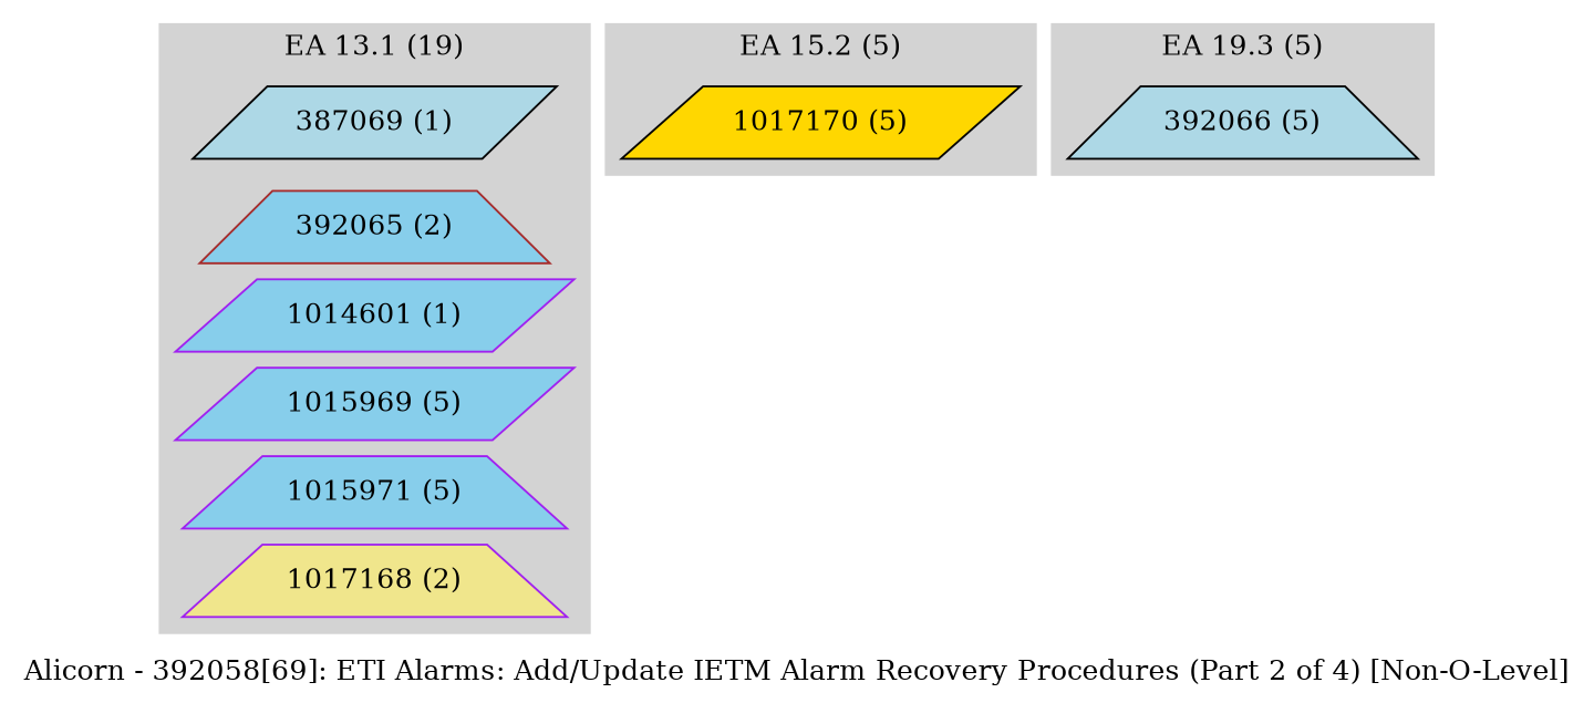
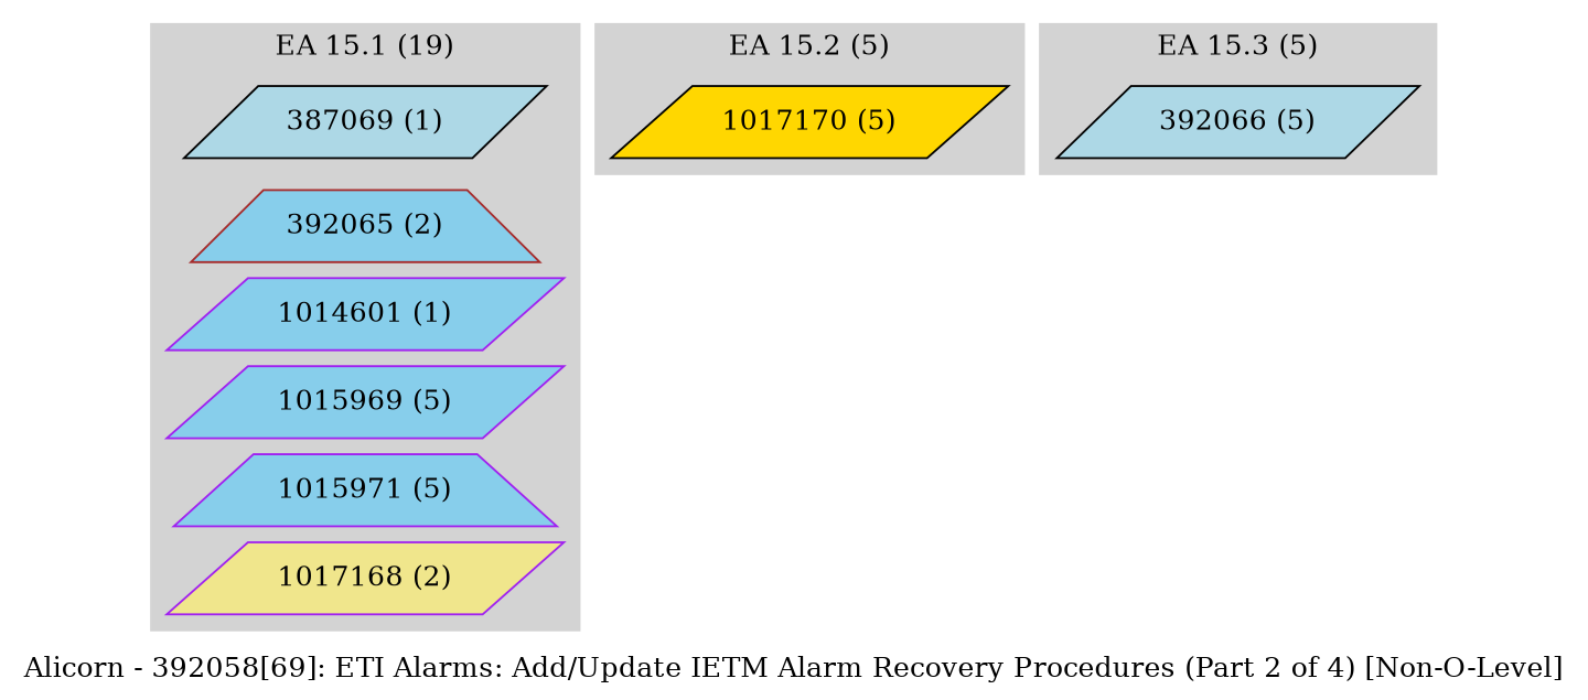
  digraph {
    label="Alicorn - 392058[69]: ETI Alarms: Add/Update IETM Alarm Recovery Procedures (Part 2 of 4) [Non-O-Level]"
    ranksep=.1
    node [color=purple fillcolor=skyblue shape=parallelogram style=filled]
    edge [style=invis]
    "387069 (1)" [color=black fillcolor=lightblue]
    "392065 (2)" [color=brown shape=trapezium]
    "1014601 (1)"
    "1015969 (5)"
    "1015971 (5)" [shape=trapezium]
-   "1017168 (2)" [fillcolor=khaki shape=trapezium]
+   "1017168 (2)" [fillcolor=khaki]
    "1017170 (5)" [color=black fillcolor=gold]
-   "392066 (5)" [color=black fillcolor=lightblue shape=trapezium]
+   "392066 (5)" [color=black fillcolor=lightblue]
    subgraph cluster_1 {
      color=lightgrey
-     label="EA 13.1 (19)"
+     label="EA 15.1 (19)"
      style=filled
      "387069 (1)"
      "392065 (2)"
      "1014601 (1)"
      "1015969 (5)"
      "1015971 (5)"
      "1017168 (2)"
    }
    subgraph cluster_2 {
      color=lightgrey
      label="EA 15.2 (5)"
      style=filled
      "1017170 (5)"
    }
    subgraph cluster_3 {
      color=lightgrey
-     label="EA 19.3 (5)"
+     label="EA 15.3 (5)"
      style=filled
      "392066 (5)"
    }
    "387069 (1)" -> "392065 (2)"
    "392065 (2)" -> "1014601 (1)"
    "1014601 (1)" -> "1015969 (5)"
    "1015969 (5)" -> "1015971 (5)"
    "1015971 (5)" -> "1017168 (2)"
  }
